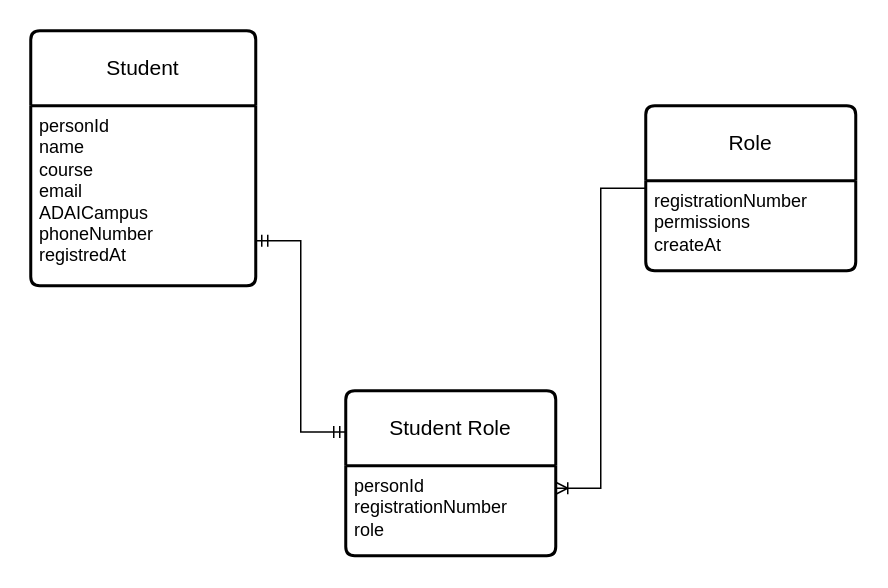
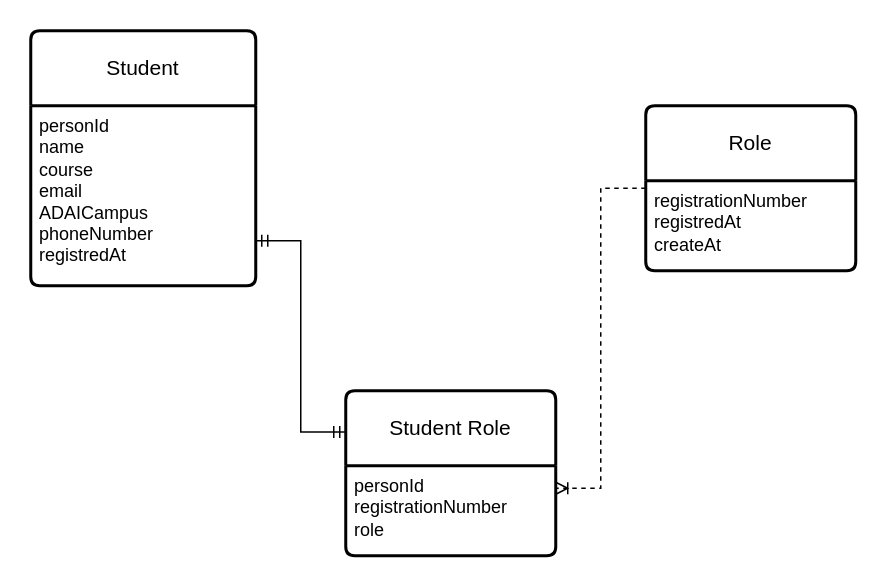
  <mxCell id="0" />
  <mxCell id="1" parent="0" />
  <mxCell id="2" value="Student" style="swimlane;childLayout=stackLayout;horizontal=1;startSize=50;horizontalStack=0;rounded=1;fontSize=14;fontStyle=0;strokeWidth=2;resizeParent=0;resizeLast=1;shadow=0;dashed=0;align=center;arcSize=4;whiteSpace=wrap;html=1;" vertex="1" parent="1"><mxGeometry x="20" y="20" width="150" height="170" as="geometry" /></mxCell>
  <mxCell id="3" value="personId&lt;div&gt;name&lt;/div&gt;&lt;div&gt;course&lt;/div&gt;&lt;div&gt;email&lt;/div&gt;&lt;div&gt;ADAICampus&lt;/div&gt;&lt;div&gt;phoneNumber&lt;/div&gt;&lt;div&gt;registredAt&lt;/div&gt;" style="align=left;strokeColor=none;fillColor=none;spacingLeft=4;spacingRight=4;fontSize=12;verticalAlign=top;resizable=0;rotatable=0;part=1;html=1;whiteSpace=wrap;" vertex="1" parent="2"><mxGeometry y="50" width="150" height="120" as="geometry" /></mxCell>
  <mxCell id="4" value="Role" style="swimlane;childLayout=stackLayout;horizontal=1;startSize=50;horizontalStack=0;rounded=1;fontSize=14;fontStyle=0;strokeWidth=2;resizeParent=0;resizeLast=1;shadow=0;dashed=0;align=center;arcSize=4;whiteSpace=wrap;html=1;" vertex="1" parent="1"><mxGeometry x="430" y="70" width="140" height="110" as="geometry" /></mxCell>
- <mxCell id="5" value="registrationNumber&lt;div&gt;permissions&lt;/div&gt;&lt;div&gt;createAt&lt;/div&gt;" style="align=left;strokeColor=none;fillColor=none;spacingLeft=4;spacingRight=4;fontSize=12;verticalAlign=top;resizable=0;rotatable=0;part=1;html=1;whiteSpace=wrap;" vertex="1" parent="4"><mxGeometry y="50" width="140" height="60" as="geometry" /></mxCell>
+ <mxCell id="5" value="registrationNumber&lt;div&gt;registredAt&lt;/div&gt;&lt;div&gt;createAt&lt;/div&gt;" style="align=left;strokeColor=none;fillColor=none;spacingLeft=4;spacingRight=4;fontSize=12;verticalAlign=top;resizable=0;rotatable=0;part=1;html=1;whiteSpace=wrap;" vertex="1" parent="4"><mxGeometry y="50" width="140" height="60" as="geometry" /></mxCell>
  <mxCell id="6" value="" style="edgeStyle=entityRelationEdgeStyle;fontSize=12;html=1;endArrow=ERmandOne;startArrow=ERmandOne;rounded=0;entryX=0;entryY=0.25;entryDx=0;entryDy=0;exitX=1;exitY=0.75;exitDx=0;exitDy=0;" edge="1" parent="1" source="3" target="7"><mxGeometry width="100" height="100" relative="1" as="geometry"><mxPoint x="140" y="170" as="sourcePoint" /><mxPoint x="240" y="70" as="targetPoint" /></mxGeometry></mxCell>
  <mxCell id="7" value="Student Role" style="swimlane;childLayout=stackLayout;horizontal=1;startSize=50;horizontalStack=0;rounded=1;fontSize=14;fontStyle=0;strokeWidth=2;resizeParent=0;resizeLast=1;shadow=0;dashed=0;align=center;arcSize=4;whiteSpace=wrap;html=1;" vertex="1" parent="1"><mxGeometry x="230" y="260" width="140" height="110" as="geometry" /></mxCell>
  <mxCell id="8" value="personId&lt;div&gt;registrationNumber&lt;/div&gt;&lt;div&gt;role&lt;/div&gt;" style="align=left;strokeColor=none;fillColor=none;spacingLeft=4;spacingRight=4;fontSize=12;verticalAlign=top;resizable=0;rotatable=0;part=1;html=1;whiteSpace=wrap;" vertex="1" parent="7"><mxGeometry y="50" width="140" height="60" as="geometry" /></mxCell>
- <mxCell id="9" value="" style="edgeStyle=entityRelationEdgeStyle;fontSize=12;html=1;endArrow=ERoneToMany;rounded=0;exitX=0;exitY=0.5;exitDx=0;exitDy=0;entryX=1;entryY=0.25;entryDx=0;entryDy=0;" edge="1" parent="1" source="4" target="8"><mxGeometry width="100" height="100" relative="1" as="geometry"><mxPoint x="190" y="290" as="sourcePoint" /><mxPoint x="430" y="120" as="targetPoint" /></mxGeometry></mxCell>
+ <mxCell id="9" value="" style="edgeStyle=entityRelationEdgeStyle;fontSize=12;html=1;endArrow=ERoneToMany;rounded=0;exitX=0;exitY=0.5;exitDx=0;exitDy=0;entryX=1;entryY=0.25;entryDx=0;entryDy=0;dashed=1;" edge="1" parent="1" source="4" target="8"><mxGeometry width="100" height="100" relative="1" as="geometry"><mxPoint x="190" y="290" as="sourcePoint" /><mxPoint x="430" y="120" as="targetPoint" /></mxGeometry></mxCell>
